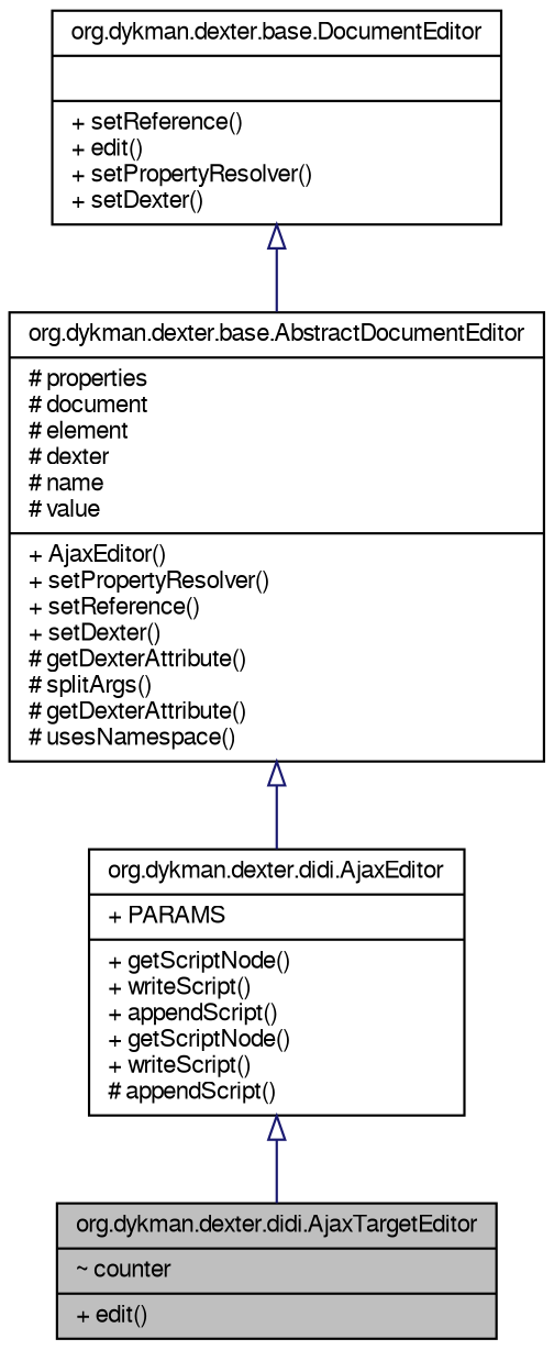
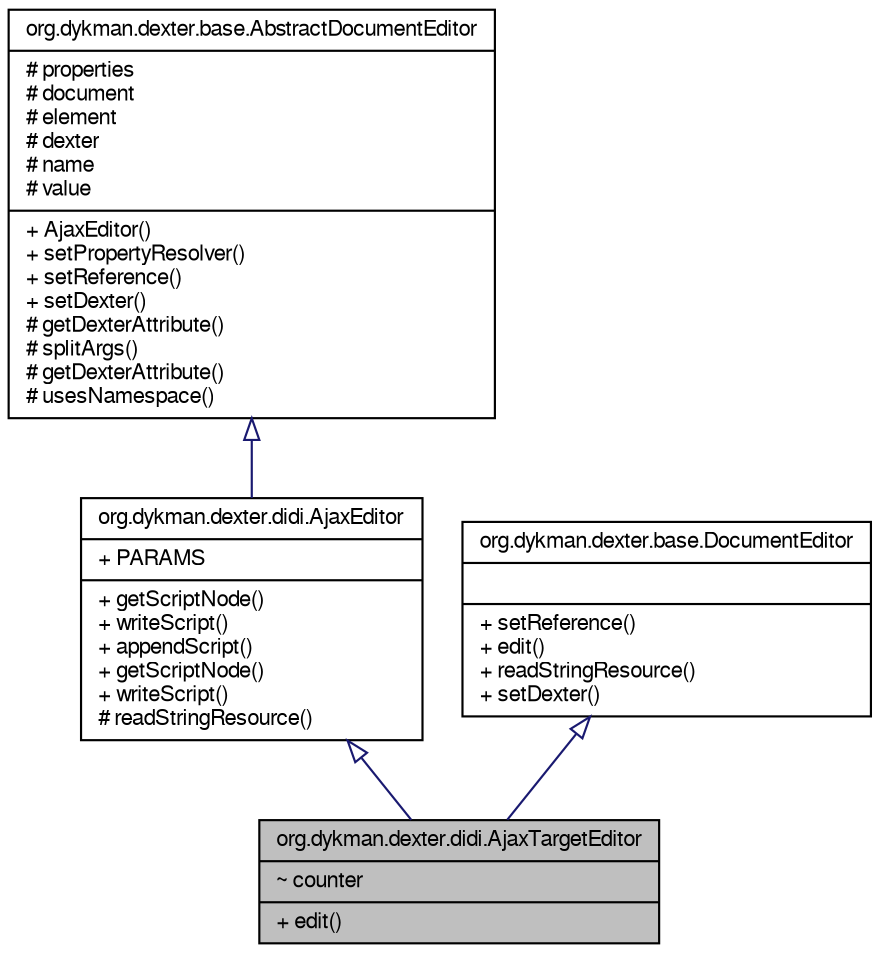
  digraph {
    node [color=black fontname=FreeSans fontsize=10 shape=record]
    edge [arrowtail=empty color=midnightblue dir=back fontname=FreeSans fontsize=10 labelfontname=FreeSans labelfontsize=10 style=solid]
    n1 [fillcolor=grey75 fontcolor=black height=0.2 label="{org.dykman.dexter.didi.AjaxTargetEditor\n|~ counter\l|+ edit()\l}" style=filled width=0.4]
-   n2 [height=0.2 label="{org.dykman.dexter.didi.AjaxEditor\n|+ PARAMS\l|+ getScriptNode()\l+ writeScript()\l+ appendScript()\l+ getScriptNode()\l+ writeScript()\l# appendScript()\l}" width=0.4]
+   n2 [height=0.2 label="{org.dykman.dexter.didi.AjaxEditor\n|+ PARAMS\l|+ getScriptNode()\l+ writeScript()\l+ appendScript()\l+ getScriptNode()\l+ writeScript()\l# readStringResource()\l}" width=0.4]
    n3 [height=0.2 label="{org.dykman.dexter.base.AbstractDocumentEditor\n|# properties\l# document\l# element\l# dexter\l# name\l# value\l|+ AjaxEditor()\l+ setPropertyResolver()\l+ setReference()\l+ setDexter()\l# getDexterAttribute()\l# splitArgs()\l# getDexterAttribute()\l# usesNamespace()\l}" width=0.4]
-   n4 [height=0.2 label="{org.dykman.dexter.base.DocumentEditor\n||+ setReference()\l+ edit()\l+ setPropertyResolver()\l+ setDexter()\l}" width=0.4]
+   n4 [height=0.2 label="{org.dykman.dexter.base.DocumentEditor\n||+ setReference()\l+ edit()\l+ readStringResource()\l+ setDexter()\l}" width=0.4]
    n2 -> n1
    n3 -> n2
-   n4 -> n3
+   n4 -> n1
  }
